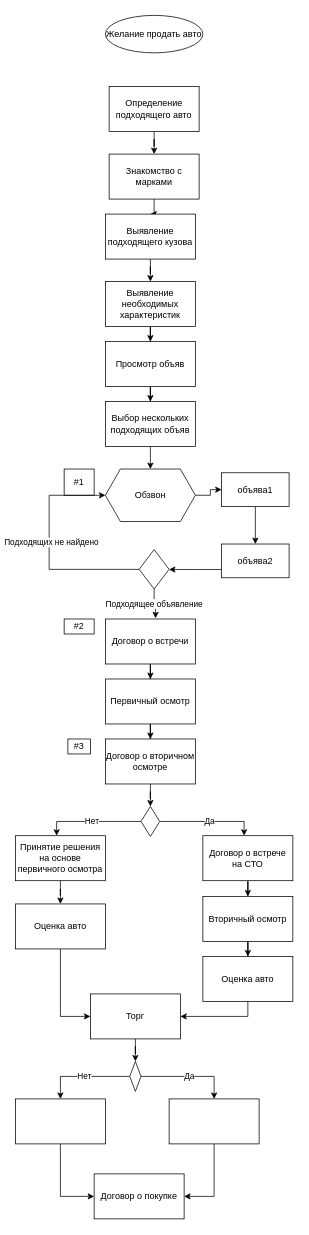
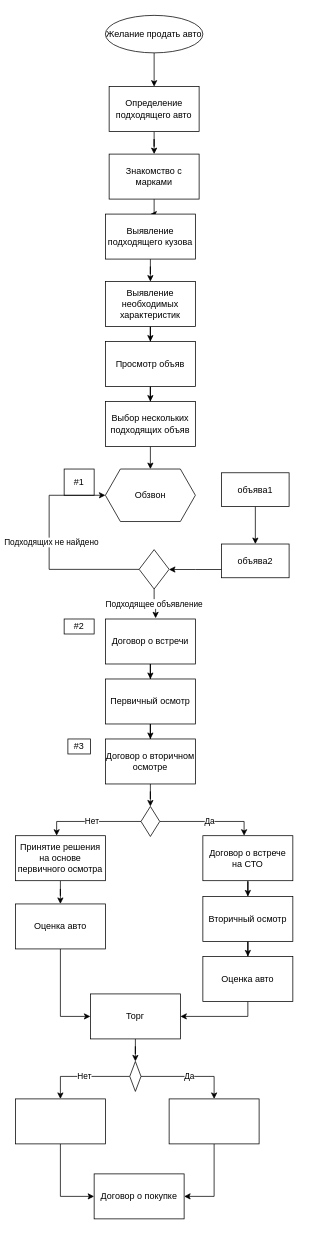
  <mxCell id="0" />
  <mxCell id="1" parent="0" />
+ <mxCell id="2" value="" style="edgeStyle=orthogonalEdgeStyle;rounded=0;orthogonalLoop=1;jettySize=auto;html=1;" edge="1" parent="1" source="3" target="5"><mxGeometry relative="1" as="geometry" /></mxCell>
  <mxCell id="3" value="Желание продать авто" style="ellipse;whiteSpace=wrap;html=1;" vertex="1" parent="1"><mxGeometry x="140" y="20" width="130" height="50" as="geometry" /></mxCell>
  <mxCell id="4" value="" style="edgeStyle=orthogonalEdgeStyle;rounded=0;orthogonalLoop=1;jettySize=auto;html=1;" edge="1" parent="1" source="5" target="7"><mxGeometry relative="1" as="geometry" /></mxCell>
  <mxCell id="5" value="Определение подходящего авто" style="whiteSpace=wrap;html=1;" vertex="1" parent="1"><mxGeometry x="145" y="115" width="120" height="60" as="geometry" /></mxCell>
  <mxCell id="6" value="" style="edgeStyle=orthogonalEdgeStyle;rounded=0;orthogonalLoop=1;jettySize=auto;html=1;" edge="1" parent="1" source="7" target="9"><mxGeometry relative="1" as="geometry" /></mxCell>
  <mxCell id="7" value="Знакомство с марками" style="whiteSpace=wrap;html=1;" vertex="1" parent="1"><mxGeometry x="145" y="205" width="120" height="60" as="geometry" /></mxCell>
  <mxCell id="8" value="" style="edgeStyle=orthogonalEdgeStyle;rounded=0;orthogonalLoop=1;jettySize=auto;html=1;" edge="1" parent="1" source="9" target="11"><mxGeometry relative="1" as="geometry" /></mxCell>
  <mxCell id="9" value="Выявление подходящего кузова" style="whiteSpace=wrap;html=1;" vertex="1" parent="1"><mxGeometry x="140" y="285" width="120" height="60" as="geometry" /></mxCell>
  <mxCell id="10" value="" style="edgeStyle=orthogonalEdgeStyle;rounded=0;orthogonalLoop=1;jettySize=auto;html=1;" edge="1" parent="1" source="11" target="13"><mxGeometry relative="1" as="geometry" /></mxCell>
  <mxCell id="11" value="Выявление необходимых характеристик" style="whiteSpace=wrap;html=1;" vertex="1" parent="1"><mxGeometry x="140" y="375" width="120" height="60" as="geometry" /></mxCell>
  <mxCell id="12" value="" style="edgeStyle=orthogonalEdgeStyle;rounded=0;orthogonalLoop=1;jettySize=auto;html=1;" edge="1" parent="1" source="13" target="15"><mxGeometry relative="1" as="geometry" /></mxCell>
  <mxCell id="13" value="Просмотр объяв" style="whiteSpace=wrap;html=1;" vertex="1" parent="1"><mxGeometry x="140" y="455" width="120" height="60" as="geometry" /></mxCell>
  <mxCell id="14" style="edgeStyle=orthogonalEdgeStyle;rounded=0;orthogonalLoop=1;jettySize=auto;html=1;exitX=0.5;exitY=1;exitDx=0;exitDy=0;entryX=0.5;entryY=0;entryDx=0;entryDy=0;" edge="1" parent="1" source="15" target="26"><mxGeometry relative="1" as="geometry" /></mxCell>
  <mxCell id="15" value="Выбор нескольких подходящих объяв" style="whiteSpace=wrap;html=1;" vertex="1" parent="1"><mxGeometry x="140" y="535" width="120" height="60" as="geometry" /></mxCell>
  <mxCell id="16" value="#1" style="rounded=0;whiteSpace=wrap;html=1;" vertex="1" parent="1"><mxGeometry x="85" y="625" width="40" height="35" as="geometry" /></mxCell>
  <mxCell id="17" value="" style="edgeStyle=orthogonalEdgeStyle;rounded=0;orthogonalLoop=1;jettySize=auto;html=1;" edge="1" parent="1" source="18" target="21"><mxGeometry relative="1" as="geometry" /></mxCell>
  <mxCell id="18" value="Договор о встречи" style="whiteSpace=wrap;html=1;" vertex="1" parent="1"><mxGeometry x="140" y="825" width="120" height="60" as="geometry" /></mxCell>
  <mxCell id="19" value="#2" style="rounded=0;whiteSpace=wrap;html=1;" vertex="1" parent="1"><mxGeometry x="85" y="825" width="40" height="20" as="geometry" /></mxCell>
  <mxCell id="20" value="" style="edgeStyle=orthogonalEdgeStyle;rounded=0;orthogonalLoop=1;jettySize=auto;html=1;" edge="1" parent="1" source="21" target="23"><mxGeometry relative="1" as="geometry" /></mxCell>
  <mxCell id="21" value="Первичный осмотр" style="whiteSpace=wrap;html=1;" vertex="1" parent="1"><mxGeometry x="140" y="905" width="120" height="60" as="geometry" /></mxCell>
  <mxCell id="22" value="" style="edgeStyle=orthogonalEdgeStyle;rounded=0;orthogonalLoop=1;jettySize=auto;html=1;" edge="1" parent="1" source="23" target="37"><mxGeometry relative="1" as="geometry" /></mxCell>
  <mxCell id="23" value="Договор о вторичном осмотре" style="whiteSpace=wrap;html=1;" vertex="1" parent="1"><mxGeometry x="140" y="985" width="120" height="60" as="geometry" /></mxCell>
  <mxCell id="24" value="#3" style="rounded=0;whiteSpace=wrap;html=1;" vertex="1" parent="1"><mxGeometry x="90" y="985" width="30" height="20" as="geometry" /></mxCell>
- <mxCell id="25" value="" style="edgeStyle=orthogonalEdgeStyle;rounded=0;orthogonalLoop=1;jettySize=auto;html=1;" edge="1" parent="1" source="26" target="28"><mxGeometry relative="1" as="geometry" /></mxCell>
  <mxCell id="26" value="Обзвон" style="shape=hexagon;perimeter=hexagonPerimeter2;whiteSpace=wrap;html=1;fixedSize=1;" vertex="1" parent="1"><mxGeometry x="140" y="625" width="120" height="70" as="geometry" /></mxCell>
  <mxCell id="27" value="" style="edgeStyle=orthogonalEdgeStyle;rounded=0;orthogonalLoop=1;jettySize=auto;html=1;" edge="1" parent="1" source="28" target="30"><mxGeometry relative="1" as="geometry" /></mxCell>
  <mxCell id="28" value="объява1" style="whiteSpace=wrap;html=1;" vertex="1" parent="1"><mxGeometry x="295" y="630" width="90" height="45" as="geometry" /></mxCell>
  <mxCell id="29" value="" style="edgeStyle=orthogonalEdgeStyle;rounded=0;orthogonalLoop=1;jettySize=auto;html=1;" edge="1" parent="1" source="30" target="34"><mxGeometry relative="1" as="geometry"><Array as="points"><mxPoint x="260" y="759" /><mxPoint x="260" y="759" /></Array></mxGeometry></mxCell>
  <mxCell id="30" value="объява2" style="whiteSpace=wrap;html=1;" vertex="1" parent="1"><mxGeometry x="295" y="725" width="90" height="45" as="geometry" /></mxCell>
  <mxCell id="31" value="Подходящее объявление" style="edgeStyle=orthogonalEdgeStyle;rounded=0;orthogonalLoop=1;jettySize=auto;html=1;entryX=0.558;entryY=-0.017;entryDx=0;entryDy=0;entryPerimeter=0;" edge="1" parent="1" source="34" target="18"><mxGeometry relative="1" as="geometry" /></mxCell>
  <mxCell id="32" style="edgeStyle=orthogonalEdgeStyle;rounded=0;orthogonalLoop=1;jettySize=auto;html=1;" edge="1" parent="1" source="34" target="26"><mxGeometry relative="1" as="geometry"><Array as="points"><mxPoint x="65" y="759" /><mxPoint x="65" y="660" /></Array></mxGeometry></mxCell>
  <mxCell id="33" value="Подходящих не найдено" style="edgeLabel;html=1;align=center;verticalAlign=middle;resizable=0;points=[];" vertex="1" connectable="0" parent="32"><mxGeometry x="0.061" y="-2" relative="1" as="geometry"><mxPoint as="offset" /></mxGeometry></mxCell>
  <mxCell id="34" value="" style="rhombus;whiteSpace=wrap;html=1;" vertex="1" parent="1"><mxGeometry x="185" y="732.5" width="40" height="52.5" as="geometry" /></mxCell>
  <mxCell id="35" value="Нет" style="edgeStyle=orthogonalEdgeStyle;rounded=0;orthogonalLoop=1;jettySize=auto;html=1;" edge="1" parent="1" source="37" target="39"><mxGeometry relative="1" as="geometry"><Array as="points"><mxPoint x="75" y="1095" /></Array></mxGeometry></mxCell>
  <mxCell id="36" value="Да" style="edgeStyle=orthogonalEdgeStyle;rounded=0;orthogonalLoop=1;jettySize=auto;html=1;" edge="1" parent="1" source="37" target="41"><mxGeometry relative="1" as="geometry"><Array as="points"><mxPoint x="325" y="1095" /></Array></mxGeometry></mxCell>
  <mxCell id="37" value="" style="rhombus;whiteSpace=wrap;html=1;" vertex="1" parent="1"><mxGeometry x="187.5" y="1075" width="25" height="40" as="geometry" /></mxCell>
  <mxCell id="38" value="" style="edgeStyle=orthogonalEdgeStyle;rounded=0;orthogonalLoop=1;jettySize=auto;html=1;" edge="1" parent="1" source="39" target="49"><mxGeometry relative="1" as="geometry" /></mxCell>
  <mxCell id="39" value="Принятие решения на основе первичного осмотра" style="whiteSpace=wrap;html=1;" vertex="1" parent="1"><mxGeometry x="20" y="1114" width="120" height="60" as="geometry" /></mxCell>
  <mxCell id="40" value="" style="edgeStyle=orthogonalEdgeStyle;rounded=0;orthogonalLoop=1;jettySize=auto;html=1;" edge="1" parent="1" source="41" target="43"><mxGeometry relative="1" as="geometry" /></mxCell>
  <mxCell id="41" value="Договор о встрече на СТО" style="whiteSpace=wrap;html=1;" vertex="1" parent="1"><mxGeometry x="270" y="1114" width="120" height="60" as="geometry" /></mxCell>
  <mxCell id="42" value="" style="edgeStyle=orthogonalEdgeStyle;rounded=0;orthogonalLoop=1;jettySize=auto;html=1;" edge="1" parent="1" source="43" target="45"><mxGeometry relative="1" as="geometry" /></mxCell>
  <mxCell id="43" value="Вторичный осмотр" style="whiteSpace=wrap;html=1;" vertex="1" parent="1"><mxGeometry x="270" y="1195" width="120" height="60" as="geometry" /></mxCell>
  <mxCell id="44" style="edgeStyle=orthogonalEdgeStyle;rounded=0;orthogonalLoop=1;jettySize=auto;html=1;exitX=0.5;exitY=1;exitDx=0;exitDy=0;entryX=1;entryY=0.5;entryDx=0;entryDy=0;" edge="1" parent="1" source="45" target="47"><mxGeometry relative="1" as="geometry" /></mxCell>
  <mxCell id="45" value="Оценка авто" style="whiteSpace=wrap;html=1;" vertex="1" parent="1"><mxGeometry x="270" y="1275" width="120" height="60" as="geometry" /></mxCell>
  <mxCell id="46" value="" style="edgeStyle=orthogonalEdgeStyle;rounded=0;orthogonalLoop=1;jettySize=auto;html=1;" edge="1" parent="1" source="47" target="52"><mxGeometry relative="1" as="geometry" /></mxCell>
  <mxCell id="47" value="Торг" style="whiteSpace=wrap;html=1;" vertex="1" parent="1"><mxGeometry x="120" y="1325" width="120" height="60" as="geometry" /></mxCell>
  <mxCell id="48" style="edgeStyle=orthogonalEdgeStyle;rounded=0;orthogonalLoop=1;jettySize=auto;html=1;entryX=0;entryY=0.5;entryDx=0;entryDy=0;" edge="1" parent="1" source="49" target="47"><mxGeometry relative="1" as="geometry" /></mxCell>
  <mxCell id="49" value="Оценка авто" style="whiteSpace=wrap;html=1;" vertex="1" parent="1"><mxGeometry x="20" y="1205" width="120" height="60" as="geometry" /></mxCell>
  <mxCell id="50" value="Нет" style="edgeStyle=orthogonalEdgeStyle;rounded=0;orthogonalLoop=1;jettySize=auto;html=1;" edge="1" parent="1" source="52" target="54"><mxGeometry relative="1" as="geometry" /></mxCell>
  <mxCell id="51" value="Да" style="edgeStyle=orthogonalEdgeStyle;rounded=0;orthogonalLoop=1;jettySize=auto;html=1;" edge="1" parent="1" source="52" target="56"><mxGeometry relative="1" as="geometry" /></mxCell>
  <mxCell id="52" value="" style="rhombus;whiteSpace=wrap;html=1;" vertex="1" parent="1"><mxGeometry x="172.5" y="1415" width="15" height="40" as="geometry" /></mxCell>
  <mxCell id="53" style="edgeStyle=orthogonalEdgeStyle;rounded=0;orthogonalLoop=1;jettySize=auto;html=1;exitX=0.5;exitY=1;exitDx=0;exitDy=0;entryX=0;entryY=0.5;entryDx=0;entryDy=0;" edge="1" parent="1" source="54" target="57"><mxGeometry relative="1" as="geometry" /></mxCell>
  <mxCell id="54" value="" style="whiteSpace=wrap;html=1;" vertex="1" parent="1"><mxGeometry x="20" y="1465" width="120" height="60" as="geometry" /></mxCell>
  <mxCell id="55" style="edgeStyle=orthogonalEdgeStyle;rounded=0;orthogonalLoop=1;jettySize=auto;html=1;exitX=0.5;exitY=1;exitDx=0;exitDy=0;entryX=1;entryY=0.5;entryDx=0;entryDy=0;" edge="1" parent="1" source="56" target="57"><mxGeometry relative="1" as="geometry" /></mxCell>
  <mxCell id="56" value="" style="whiteSpace=wrap;html=1;" vertex="1" parent="1"><mxGeometry x="225" y="1465" width="120" height="60" as="geometry" /></mxCell>
  <mxCell id="57" value="Договор о покупке" style="rounded=0;whiteSpace=wrap;html=1;" vertex="1" parent="1"><mxGeometry x="125" y="1565" width="120" height="60" as="geometry" /></mxCell>
